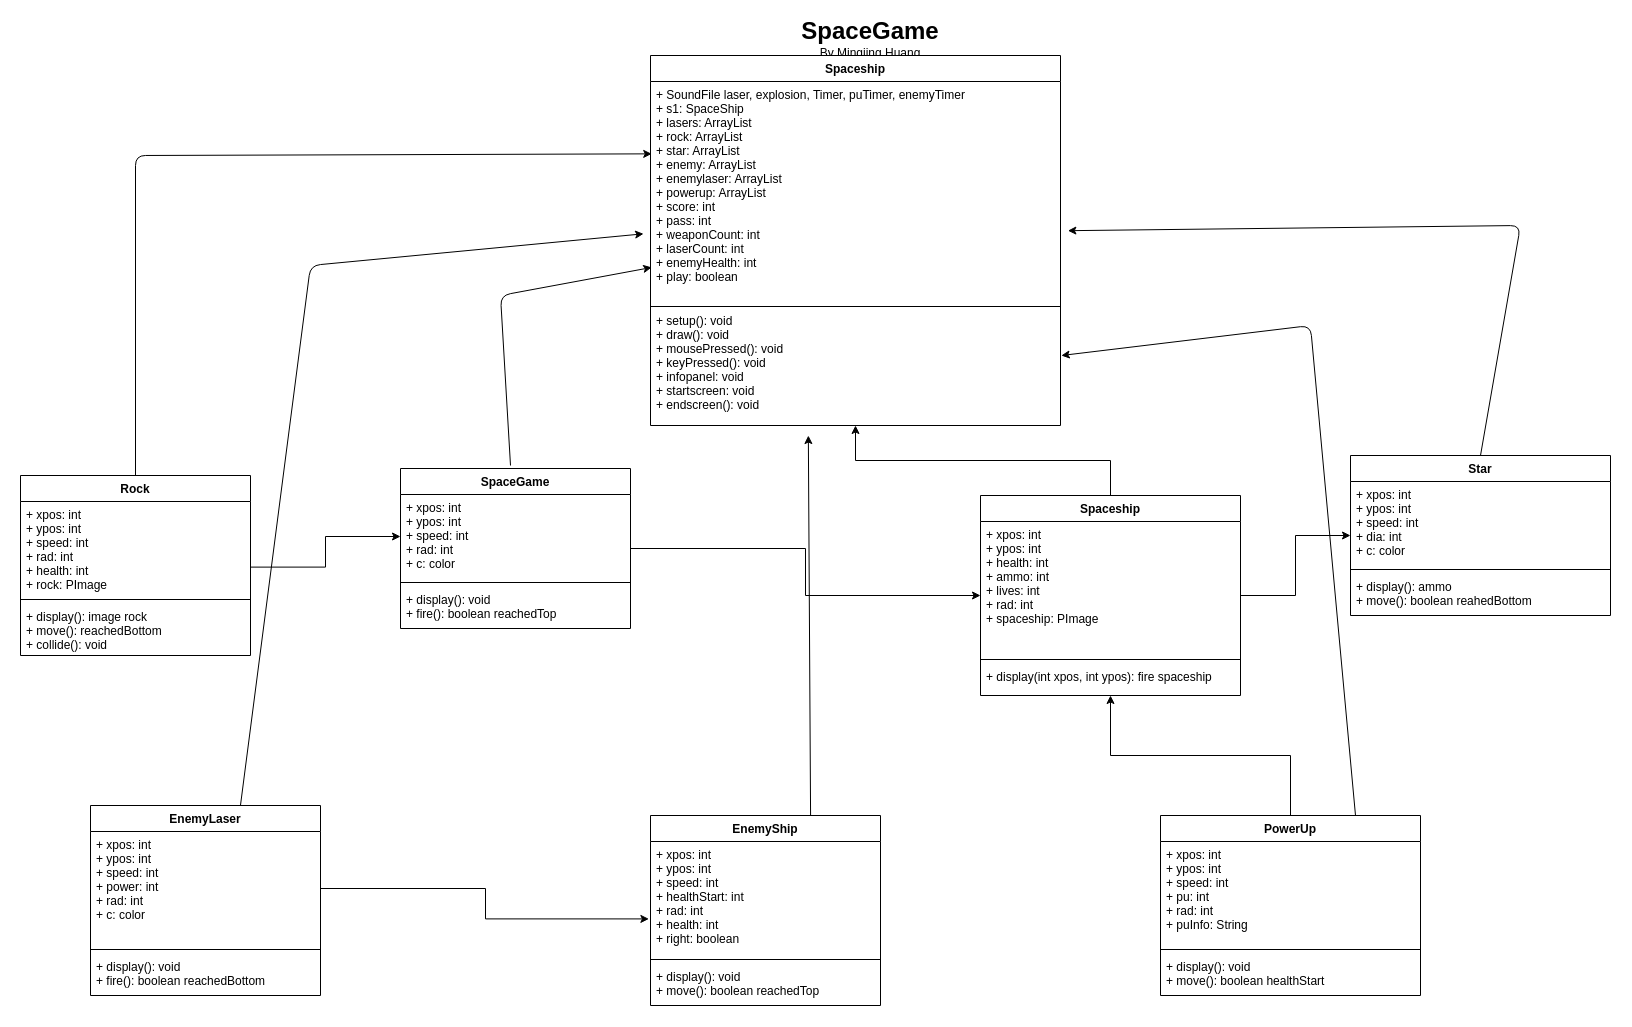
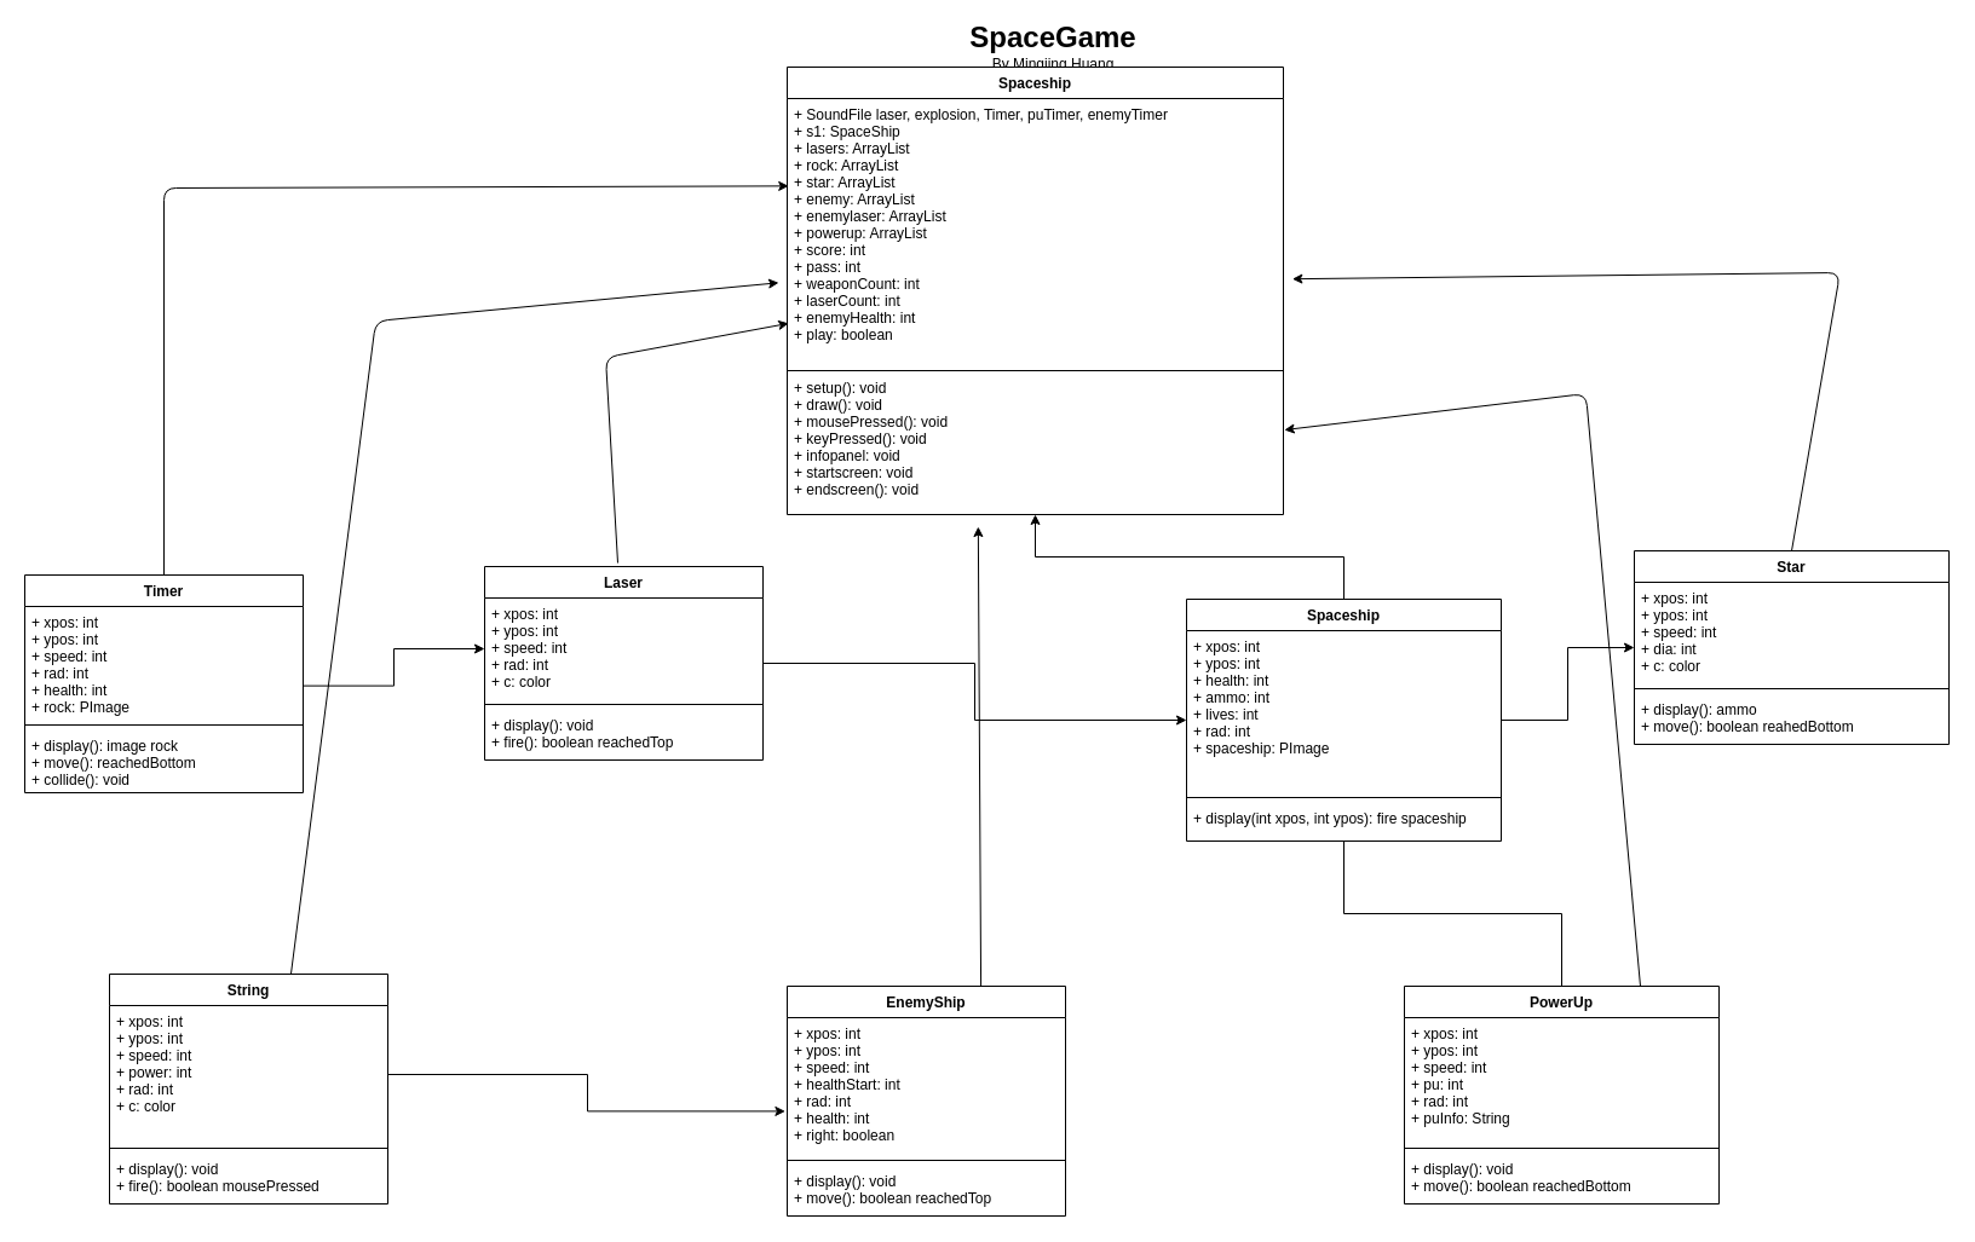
  <mxCell id="0" />
  <mxCell id="1" parent="0" />
  <mxCell id="2" value="&lt;h1&gt;&lt;/h1&gt;&lt;span style=&quot;font-size: 24px&quot;&gt;&lt;b&gt;SpaceGame&lt;br&gt;&lt;/b&gt;&lt;/span&gt;By Mingjing Huang" style="text;html=1;strokeColor=none;fillColor=none;align=center;verticalAlign=middle;whiteSpace=wrap;rounded=0;" parent="1" vertex="1"><mxGeometry x="790" y="20" width="160" height="20" as="geometry" /></mxCell>
  <mxCell id="3" value="" style="edgeStyle=orthogonalEdgeStyle;rounded=0;orthogonalLoop=1;jettySize=auto;html=1;" parent="1" source="5" target="12" edge="1"><mxGeometry relative="1" as="geometry" /></mxCell>
  <mxCell id="4" value="" style="edgeStyle=orthogonalEdgeStyle;rounded=0;orthogonalLoop=1;jettySize=auto;html=1;exitX=1;exitY=0.698;exitDx=0;exitDy=0;exitPerimeter=0;entryX=0;entryY=0.5;entryDx=0;entryDy=0;" parent="1" source="30" target="6" edge="1"><mxGeometry relative="1" as="geometry"><mxPoint x="260" y="195" as="targetPoint" /></mxGeometry></mxCell>
- <mxCell id="5" value="SpaceGame" style="swimlane;fontStyle=1;align=center;verticalAlign=top;childLayout=stackLayout;horizontal=1;startSize=26;horizontalStack=0;resizeParent=1;resizeParentMax=0;resizeLast=0;collapsible=1;marginBottom=0;" parent="1" vertex="1"><mxGeometry x="400" y="468" width="230" height="160" as="geometry" /></mxCell>
+ <mxCell id="5" value="Laser" style="swimlane;fontStyle=1;align=center;verticalAlign=top;childLayout=stackLayout;horizontal=1;startSize=26;horizontalStack=0;resizeParent=1;resizeParentMax=0;resizeLast=0;collapsible=1;marginBottom=0;" parent="1" vertex="1"><mxGeometry x="400" y="468" width="230" height="160" as="geometry" /></mxCell>
  <mxCell id="6" value="+ xpos: int&#10;+ ypos: int&#10;+ speed: int&#10;+ rad: int&#10;+ c: color&#10;&#10;&#10;" style="text;strokeColor=none;fillColor=none;align=left;verticalAlign=top;spacingLeft=4;spacingRight=4;overflow=hidden;rotatable=0;points=[[0,0.5],[1,0.5]];portConstraint=eastwest;" parent="5" vertex="1"><mxGeometry y="26" width="230" height="84" as="geometry" /></mxCell>
  <mxCell id="7" value="" style="line;strokeWidth=1;fillColor=none;align=left;verticalAlign=middle;spacingTop=-1;spacingLeft=3;spacingRight=3;rotatable=0;labelPosition=right;points=[];portConstraint=eastwest;" parent="5" vertex="1"><mxGeometry y="110" width="230" height="8" as="geometry" /></mxCell>
  <mxCell id="8" value="+ display(): void&#10;+ fire(): boolean reachedTop" style="text;strokeColor=none;fillColor=none;align=left;verticalAlign=top;spacingLeft=4;spacingRight=4;overflow=hidden;rotatable=0;points=[[0,0.5],[1,0.5]];portConstraint=eastwest;" parent="5" vertex="1"><mxGeometry y="118" width="230" height="42" as="geometry" /></mxCell>
- <mxCell id="9" value="" style="edgeStyle=orthogonalEdgeStyle;rounded=0;orthogonalLoop=1;jettySize=auto;html=1;exitX=0.5;exitY=0;exitDx=0;exitDy=0;entryX=0.5;entryY=1;entryDx=0;entryDy=0;entryPerimeter=0;" parent="1" source="25" target="15" edge="1"><mxGeometry relative="1" as="geometry"><mxPoint x="710" y="345" as="targetPoint" /></mxGeometry></mxCell>
+ <mxCell id="9" value="" style="edgeStyle=orthogonalEdgeStyle;rounded=0;orthogonalLoop=1;jettySize=auto;html=1;exitX=0.5;exitY=0;exitDx=0;exitDy=0;entryX=0.5;entryY=1;entryDx=0;entryDy=0;entryPerimeter=0;endArrow=none;" parent="1" source="25" target="15" edge="1"><mxGeometry relative="1" as="geometry"><mxPoint x="710" y="345" as="targetPoint" /></mxGeometry></mxCell>
  <mxCell id="10" value="" style="edgeStyle=orthogonalEdgeStyle;rounded=0;orthogonalLoop=1;jettySize=auto;html=1;" parent="1" source="12" target="33" edge="1"><mxGeometry relative="1" as="geometry" /></mxCell>
  <mxCell id="11" value="" style="edgeStyle=orthogonalEdgeStyle;rounded=0;orthogonalLoop=1;jettySize=auto;html=1;" parent="1" source="12" target="37" edge="1"><mxGeometry relative="1" as="geometry" /></mxCell>
  <mxCell id="12" value="Spaceship" style="swimlane;fontStyle=1;align=center;verticalAlign=top;childLayout=stackLayout;horizontal=1;startSize=26;horizontalStack=0;resizeParent=1;resizeParentMax=0;resizeLast=0;collapsible=1;marginBottom=0;" parent="1" vertex="1"><mxGeometry x="980" y="495" width="260" height="200" as="geometry" /></mxCell>
  <mxCell id="13" value="+ xpos: int&#10;+ ypos: int&#10;+ health: int&#10;+ ammo: int&#10;+ lives: int&#10;+ rad: int&#10;+ spaceship: PImage&#10;&#10;" style="text;strokeColor=none;fillColor=none;align=left;verticalAlign=top;spacingLeft=4;spacingRight=4;overflow=hidden;rotatable=0;points=[[0,0.5],[1,0.5]];portConstraint=eastwest;" parent="12" vertex="1"><mxGeometry y="26" width="260" height="134" as="geometry" /></mxCell>
  <mxCell id="14" value="" style="line;strokeWidth=1;fillColor=none;align=left;verticalAlign=middle;spacingTop=-1;spacingLeft=3;spacingRight=3;rotatable=0;labelPosition=right;points=[];portConstraint=eastwest;" parent="12" vertex="1"><mxGeometry y="160" width="260" height="8" as="geometry" /></mxCell>
  <mxCell id="15" value="+ display(int xpos, int ypos): fire spaceship" style="text;strokeColor=none;fillColor=none;align=left;verticalAlign=top;spacingLeft=4;spacingRight=4;overflow=hidden;rotatable=0;points=[[0,0.5],[1,0.5]];portConstraint=eastwest;" parent="12" vertex="1"><mxGeometry y="168" width="260" height="32" as="geometry" /></mxCell>
  <mxCell id="16" value="" style="edgeStyle=orthogonalEdgeStyle;rounded=0;orthogonalLoop=1;jettySize=auto;html=1;entryX=-0.007;entryY=0.679;entryDx=0;entryDy=0;entryPerimeter=0;" parent="1" source="22" target="18" edge="1"><mxGeometry relative="1" as="geometry"><mxPoint x="210" y="525" as="sourcePoint" /><mxPoint x="240" y="475" as="targetPoint" /></mxGeometry></mxCell>
  <mxCell id="17" value="EnemyShip" style="swimlane;fontStyle=1;align=center;verticalAlign=top;childLayout=stackLayout;horizontal=1;startSize=26;horizontalStack=0;resizeParent=1;resizeParentMax=0;resizeLast=0;collapsible=1;marginBottom=0;" parent="1" vertex="1"><mxGeometry x="650" y="815" width="230" height="190" as="geometry" /></mxCell>
  <mxCell id="18" value="+ xpos: int&#10;+ ypos: int&#10;+ speed: int&#10;+ healthStart: int&#10;+ rad: int&#10;+ health: int&#10;+ right: boolean&#10;&#10;&#10;&#10;&#10;" style="text;strokeColor=none;fillColor=none;align=left;verticalAlign=top;spacingLeft=4;spacingRight=4;overflow=hidden;rotatable=0;points=[[0,0.5],[1,0.5]];portConstraint=eastwest;" parent="17" vertex="1"><mxGeometry y="26" width="230" height="114" as="geometry" /></mxCell>
  <mxCell id="19" value="" style="line;strokeWidth=1;fillColor=none;align=left;verticalAlign=middle;spacingTop=-1;spacingLeft=3;spacingRight=3;rotatable=0;labelPosition=right;points=[];portConstraint=eastwest;" parent="17" vertex="1"><mxGeometry y="140" width="230" height="8" as="geometry" /></mxCell>
  <mxCell id="20" value="+ display(): void&#10;+ move(): boolean reachedTop" style="text;strokeColor=none;fillColor=none;align=left;verticalAlign=top;spacingLeft=4;spacingRight=4;overflow=hidden;rotatable=0;points=[[0,0.5],[1,0.5]];portConstraint=eastwest;" parent="17" vertex="1"><mxGeometry y="148" width="230" height="42" as="geometry" /></mxCell>
- <mxCell id="21" value="EnemyLaser" style="swimlane;fontStyle=1;align=center;verticalAlign=top;childLayout=stackLayout;horizontal=1;startSize=26;horizontalStack=0;resizeParent=1;resizeParentMax=0;resizeLast=0;collapsible=1;marginBottom=0;" parent="1" vertex="1"><mxGeometry x="90" y="805" width="230" height="190" as="geometry" /></mxCell>
+ <mxCell id="21" value="String" style="swimlane;fontStyle=1;align=center;verticalAlign=top;childLayout=stackLayout;horizontal=1;startSize=26;horizontalStack=0;resizeParent=1;resizeParentMax=0;resizeLast=0;collapsible=1;marginBottom=0;" parent="1" vertex="1"><mxGeometry x="90" y="805" width="230" height="190" as="geometry" /></mxCell>
  <mxCell id="22" value="+ xpos: int&#10;+ ypos: int&#10;+ speed: int&#10;+ power: int&#10;+ rad: int&#10;+ c: color&#10;&#10;&#10;&#10;" style="text;strokeColor=none;fillColor=none;align=left;verticalAlign=top;spacingLeft=4;spacingRight=4;overflow=hidden;rotatable=0;points=[[0,0.5],[1,0.5]];portConstraint=eastwest;" parent="21" vertex="1"><mxGeometry y="26" width="230" height="114" as="geometry" /></mxCell>
  <mxCell id="23" value="" style="line;strokeWidth=1;fillColor=none;align=left;verticalAlign=middle;spacingTop=-1;spacingLeft=3;spacingRight=3;rotatable=0;labelPosition=right;points=[];portConstraint=eastwest;" parent="21" vertex="1"><mxGeometry y="140" width="230" height="8" as="geometry" /></mxCell>
- <mxCell id="24" value="+ display(): void&#10;+ fire(): boolean reachedBottom" style="text;strokeColor=none;fillColor=none;align=left;verticalAlign=top;spacingLeft=4;spacingRight=4;overflow=hidden;rotatable=0;points=[[0,0.5],[1,0.5]];portConstraint=eastwest;" parent="21" vertex="1"><mxGeometry y="148" width="230" height="42" as="geometry" /></mxCell>
+ <mxCell id="24" value="+ display(): void&#10;+ fire(): boolean mousePressed" style="text;strokeColor=none;fillColor=none;align=left;verticalAlign=top;spacingLeft=4;spacingRight=4;overflow=hidden;rotatable=0;points=[[0,0.5],[1,0.5]];portConstraint=eastwest;" parent="21" vertex="1"><mxGeometry y="148" width="230" height="42" as="geometry" /></mxCell>
  <mxCell id="25" value="PowerUp" style="swimlane;fontStyle=1;align=center;verticalAlign=top;childLayout=stackLayout;horizontal=1;startSize=26;horizontalStack=0;resizeParent=1;resizeParentMax=0;resizeLast=0;collapsible=1;marginBottom=0;" parent="1" vertex="1"><mxGeometry x="1160" y="815" width="260" height="180" as="geometry" /></mxCell>
  <mxCell id="26" value="+ xpos: int&#10;+ ypos: int&#10;+ speed: int&#10;+ pu: int&#10;+ rad: int&#10;+ puInfo: String&#10;&#10;" style="text;strokeColor=none;fillColor=none;align=left;verticalAlign=top;spacingLeft=4;spacingRight=4;overflow=hidden;rotatable=0;points=[[0,0.5],[1,0.5]];portConstraint=eastwest;" parent="25" vertex="1"><mxGeometry y="26" width="260" height="104" as="geometry" /></mxCell>
  <mxCell id="27" value="" style="line;strokeWidth=1;fillColor=none;align=left;verticalAlign=middle;spacingTop=-1;spacingLeft=3;spacingRight=3;rotatable=0;labelPosition=right;points=[];portConstraint=eastwest;" parent="25" vertex="1"><mxGeometry y="130" width="260" height="8" as="geometry" /></mxCell>
- <mxCell id="28" value="+ display(): void&#10;+ move(): boolean healthStart" style="text;strokeColor=none;fillColor=none;align=left;verticalAlign=top;spacingLeft=4;spacingRight=4;overflow=hidden;rotatable=0;points=[[0,0.5],[1,0.5]];portConstraint=eastwest;" parent="25" vertex="1"><mxGeometry y="138" width="260" height="42" as="geometry" /></mxCell>
- <mxCell id="29" value="Rock" style="swimlane;fontStyle=1;align=center;verticalAlign=top;childLayout=stackLayout;horizontal=1;startSize=26;horizontalStack=0;resizeParent=1;resizeParentMax=0;resizeLast=0;collapsible=1;marginBottom=0;" parent="1" vertex="1"><mxGeometry x="20" y="475" width="230" height="180" as="geometry" /></mxCell>
+ <mxCell id="28" value="+ display(): void&#10;+ move(): boolean reachedBottom" style="text;strokeColor=none;fillColor=none;align=left;verticalAlign=top;spacingLeft=4;spacingRight=4;overflow=hidden;rotatable=0;points=[[0,0.5],[1,0.5]];portConstraint=eastwest;" parent="25" vertex="1"><mxGeometry y="138" width="260" height="42" as="geometry" /></mxCell>
+ <mxCell id="29" value="Timer" style="swimlane;fontStyle=1;align=center;verticalAlign=top;childLayout=stackLayout;horizontal=1;startSize=26;horizontalStack=0;resizeParent=1;resizeParentMax=0;resizeLast=0;collapsible=1;marginBottom=0;" parent="1" vertex="1"><mxGeometry x="20" y="475" width="230" height="180" as="geometry" /></mxCell>
  <mxCell id="30" value="+ xpos: int&#10;+ ypos: int&#10;+ speed: int&#10;+ rad: int&#10;+ health: int&#10;+ rock: PImage&#10;&#10;&#10;" style="text;strokeColor=none;fillColor=none;align=left;verticalAlign=top;spacingLeft=4;spacingRight=4;overflow=hidden;rotatable=0;points=[[0,0.5],[1,0.5]];portConstraint=eastwest;" parent="29" vertex="1"><mxGeometry y="26" width="230" height="94" as="geometry" /></mxCell>
  <mxCell id="31" value="" style="line;strokeWidth=1;fillColor=none;align=left;verticalAlign=middle;spacingTop=-1;spacingLeft=3;spacingRight=3;rotatable=0;labelPosition=right;points=[];portConstraint=eastwest;" parent="29" vertex="1"><mxGeometry y="120" width="230" height="8" as="geometry" /></mxCell>
  <mxCell id="32" value="+ display(): image rock&#10;+ move(): reachedBottom&#10;+ collide(): void&#10;" style="text;strokeColor=none;fillColor=none;align=left;verticalAlign=top;spacingLeft=4;spacingRight=4;overflow=hidden;rotatable=0;points=[[0,0.5],[1,0.5]];portConstraint=eastwest;" parent="29" vertex="1"><mxGeometry y="128" width="230" height="52" as="geometry" /></mxCell>
  <mxCell id="33" value="Star" style="swimlane;fontStyle=1;align=center;verticalAlign=top;childLayout=stackLayout;horizontal=1;startSize=26;horizontalStack=0;resizeParent=1;resizeParentMax=0;resizeLast=0;collapsible=1;marginBottom=0;" parent="1" vertex="1"><mxGeometry x="1350" y="455" width="260" height="160" as="geometry" /></mxCell>
  <mxCell id="34" value="+ xpos: int&#10;+ ypos: int&#10;+ speed: int&#10;+ dia: int&#10;+ c: color&#10;" style="text;strokeColor=none;fillColor=none;align=left;verticalAlign=top;spacingLeft=4;spacingRight=4;overflow=hidden;rotatable=0;points=[[0,0.5],[1,0.5]];portConstraint=eastwest;" parent="33" vertex="1"><mxGeometry y="26" width="260" height="84" as="geometry" /></mxCell>
  <mxCell id="35" value="" style="line;strokeWidth=1;fillColor=none;align=left;verticalAlign=middle;spacingTop=-1;spacingLeft=3;spacingRight=3;rotatable=0;labelPosition=right;points=[];portConstraint=eastwest;" parent="33" vertex="1"><mxGeometry y="110" width="260" height="8" as="geometry" /></mxCell>
  <mxCell id="36" value="+ display(): ammo&#10;+ move(): boolean reahedBottom" style="text;strokeColor=none;fillColor=none;align=left;verticalAlign=top;spacingLeft=4;spacingRight=4;overflow=hidden;rotatable=0;points=[[0,0.5],[1,0.5]];portConstraint=eastwest;" parent="33" vertex="1"><mxGeometry y="118" width="260" height="42" as="geometry" /></mxCell>
  <mxCell id="37" value="Spaceship" style="swimlane;fontStyle=1;align=center;verticalAlign=top;childLayout=stackLayout;horizontal=1;startSize=26;horizontalStack=0;resizeParent=1;resizeParentMax=0;resizeLast=0;collapsible=1;marginBottom=0;" parent="1" vertex="1"><mxGeometry x="650" y="55" width="410" height="370" as="geometry" /></mxCell>
  <mxCell id="38" value="+ SoundFile laser, explosion, Timer, puTimer, enemyTimer&#10;+ s1: SpaceShip&#10;+ lasers: ArrayList&#10;+ rock: ArrayList&#10;+ star: ArrayList&#10;+ enemy: ArrayList&#10;+ enemylaser: ArrayList&#10;+ powerup: ArrayList&#10;+ score: int&#10;+ pass: int&#10;+ weaponCount: int&#10;+ laserCount: int&#10;+ enemyHealth: int&#10;+ play: boolean&#10;&#10;" style="text;strokeColor=none;fillColor=none;align=left;verticalAlign=top;spacingLeft=4;spacingRight=4;overflow=hidden;rotatable=0;points=[[0,0.5],[1,0.5]];portConstraint=eastwest;" parent="37" vertex="1"><mxGeometry y="26" width="410" height="224" as="geometry" /></mxCell>
  <mxCell id="39" value="" style="line;strokeWidth=1;fillColor=none;align=left;verticalAlign=middle;spacingTop=-1;spacingLeft=3;spacingRight=3;rotatable=0;labelPosition=right;points=[];portConstraint=eastwest;" parent="37" vertex="1"><mxGeometry y="250" width="410" height="2" as="geometry" /></mxCell>
  <mxCell id="40" value="+ setup(): void&#10;+ draw(): void&#10;+ mousePressed(): void&#10;+ keyPressed(): void&#10;+ infopanel: void&#10;+ startscreen: void&#10;+ endscreen(): void&#10;&#10;" style="text;strokeColor=none;fillColor=none;align=left;verticalAlign=top;spacingLeft=4;spacingRight=4;overflow=hidden;rotatable=0;points=[[0,0.5],[1,0.5]];portConstraint=eastwest;" parent="37" vertex="1"><mxGeometry y="252" width="410" height="118" as="geometry" /></mxCell>
  <mxCell id="41" value="" style="endArrow=classic;html=1;entryX=0.003;entryY=0.83;entryDx=0;entryDy=0;entryPerimeter=0;" parent="1" target="38" edge="1"><mxGeometry width="50" height="50" relative="1" as="geometry"><mxPoint x="510" y="465" as="sourcePoint" /><mxPoint x="610" y="275" as="targetPoint" /><Array as="points"><mxPoint x="500" y="295" /></Array></mxGeometry></mxCell>
  <mxCell id="42" value="" style="endArrow=classic;html=1;exitX=0.5;exitY=0;exitDx=0;exitDy=0;entryX=0.003;entryY=0.323;entryDx=0;entryDy=0;entryPerimeter=0;" parent="1" source="29" target="38" edge="1"><mxGeometry width="50" height="50" relative="1" as="geometry"><mxPoint x="770" y="685" as="sourcePoint" /><mxPoint x="200" y="95" as="targetPoint" /><Array as="points"><mxPoint x="135" y="155" /></Array></mxGeometry></mxCell>
  <mxCell id="43" value="" style="endArrow=classic;html=1;exitX=0.5;exitY=0;exitDx=0;exitDy=0;entryX=1.018;entryY=0.666;entryDx=0;entryDy=0;entryPerimeter=0;" parent="1" source="33" target="38" edge="1"><mxGeometry width="50" height="50" relative="1" as="geometry"><mxPoint x="770" y="685" as="sourcePoint" /><mxPoint x="1470" y="105" as="targetPoint" /><Array as="points"><mxPoint x="1520" y="225" /></Array></mxGeometry></mxCell>
  <mxCell id="44" value="" style="endArrow=classic;html=1;exitX=0.652;exitY=0;exitDx=0;exitDy=0;exitPerimeter=0;entryX=-0.017;entryY=0.68;entryDx=0;entryDy=0;entryPerimeter=0;" parent="1" source="21" target="38" edge="1"><mxGeometry width="50" height="50" relative="1" as="geometry"><mxPoint x="770" y="685" as="sourcePoint" /><mxPoint x="370" y="245" as="targetPoint" /><Array as="points"><mxPoint x="310" y="265" /></Array></mxGeometry></mxCell>
  <mxCell id="45" value="" style="endArrow=classic;html=1;exitX=0.696;exitY=0;exitDx=0;exitDy=0;exitPerimeter=0;entryX=0.385;entryY=1.085;entryDx=0;entryDy=0;entryPerimeter=0;" parent="1" source="17" target="40" edge="1"><mxGeometry width="50" height="50" relative="1" as="geometry"><mxPoint x="770" y="685" as="sourcePoint" /><mxPoint x="820" y="635" as="targetPoint" /></mxGeometry></mxCell>
  <mxCell id="46" value="" style="endArrow=classic;html=1;exitX=0.75;exitY=0;exitDx=0;exitDy=0;entryX=1.002;entryY=0.407;entryDx=0;entryDy=0;entryPerimeter=0;" parent="1" source="25" target="40" edge="1"><mxGeometry width="50" height="50" relative="1" as="geometry"><mxPoint x="770" y="685" as="sourcePoint" /><mxPoint x="1270" y="285" as="targetPoint" /><Array as="points"><mxPoint x="1310" y="325" /></Array></mxGeometry></mxCell>
